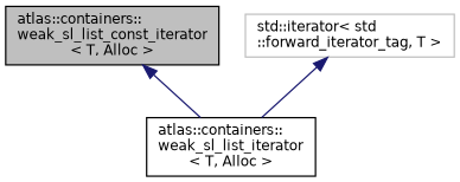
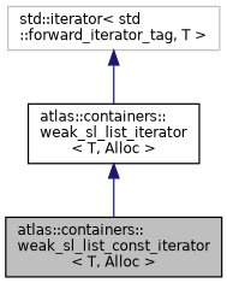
  digraph {
    node [color=black fillcolor=white fontname=Helvetica fontsize=10 shape=record style=filled]
    edge [color=midnightblue dir=back fontname=Helvetica fontsize=10 labelfontname=Helvetica labelfontsize=10 style=solid]
    n1 [fillcolor=grey75 fontcolor=black height=0.2 label="atlas::containers::\lweak_sl_list_const_iterator\l\< T, Alloc \>" width=0.4]
    n2 [height=0.2 label="atlas::containers::\lweak_sl_list_iterator\l\< T, Alloc \>" width=0.4]
    n3 [color=grey75 height=0.2 label="std::iterator\< std\l::forward_iterator_tag, T \>" width=0.4]
-   n1 -> n2
+   n2 -> n1
    n3 -> n2
  }
